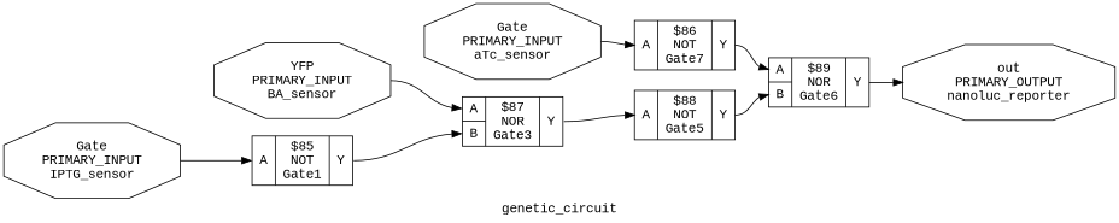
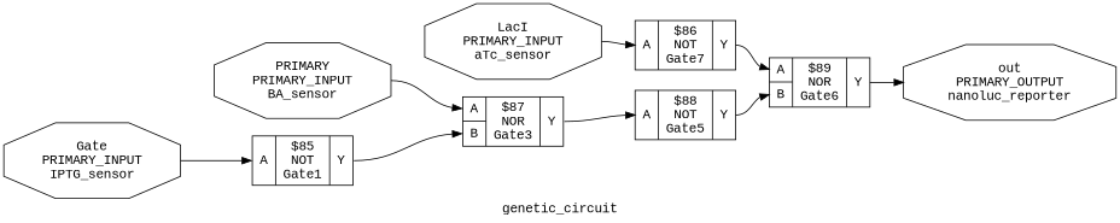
  digraph {
    fontname="Liberation Mono"
    label=genetic_circuit
    rankdir=LR
    remincross=true
    node [fontname="Liberation Mono" shape=record]
    edge [color=black fontcolor=black fontname="Liberation Mono" headport="p9:w" tailport="p10:e"]
-   n1 [fontcolor=black label="Gate\nPRIMARY_INPUT\naTc_sensor" shape=octagon]
+   n1 [fontcolor=black label="LacI\nPRIMARY_INPUT\naTc_sensor" shape=octagon]
    n2 [label="{{<p9> A}|$86\nNOT\nGate7|{<p10> Y}}"]
    n3 [label="{{<p9> A|<p13> B}|$89\nNOR\nGate6|{<p10> Y}}"]
    n4 [fontcolor=black label="Gate\nPRIMARY_INPUT\nIPTG_sensor" shape=octagon]
    n5 [label="{{<p9> A}|$85\nNOT\nGate1|{<p10> Y}}"]
    n6 [label="{{<p9> A|<p13> B}|$87\nNOR\nGate3|{<p10> Y}}"]
-   n7 [fontcolor=black label="YFP\nPRIMARY_INPUT\nBA_sensor" shape=octagon]
+   n7 [fontcolor=black label="PRIMARY\nPRIMARY_INPUT\nBA_sensor" shape=octagon]
    n8 [label="{{<p9> A}|$88\nNOT\nGate5|{<p10> Y}}"]
    n9 [fontcolor=black label="out\nPRIMARY_OUTPUT\nnanoluc_reporter" shape=octagon]
    n1 -> n2 [tailport=e]
    n2 -> n3
    n3 -> n9 [headport=w]
    n4 -> n5 [tailport=e]
    n5 -> n6 [headport="p13:w"]
    n6 -> n8
    n7 -> n6 [tailport=e]
    n8 -> n3 [headport="p13:w"]
  }
